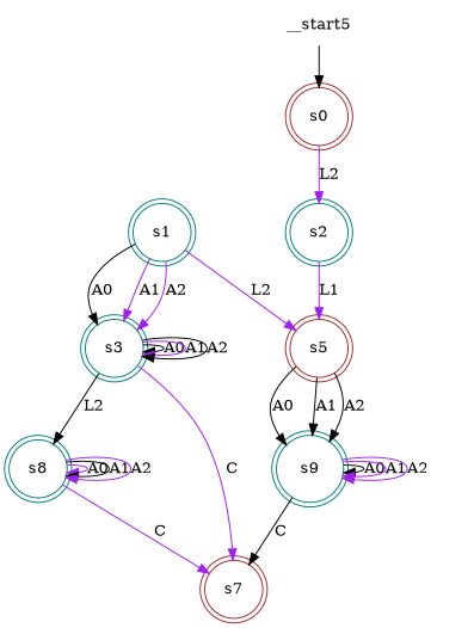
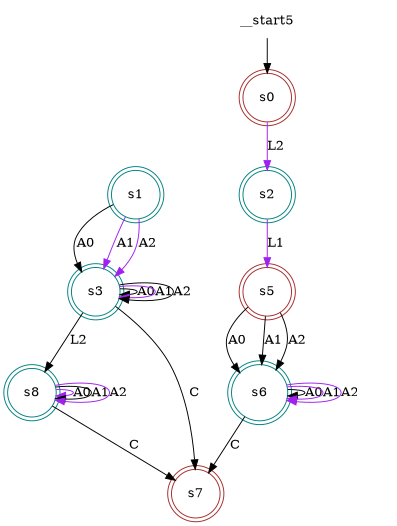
  digraph {
    node [color=teal shape=doublecircle]
    edge [color=black]
    n1 [color=brown label=s0]
    n2 [label=s2]
    n3 [label=s1]
    n4 [label=s3]
    n5 [color=brown label=s5]
    n6 [label=s8]
    n7 [color=brown label=s7]
-   n8 [label=s9]
+   n8 [label=s6]
    n9 [label=__start5 shape=none]
    n1 -> n2 [color=purple label=L2]
    n2 -> n5 [color=purple label=L1]
    n3 -> n4 [label=A0]
    n3 -> n4 [color=purple label=A1]
    n3 -> n4 [color=purple label=A2]
-   n3 -> n5 [color=purple label=L2]
    n4 -> n4 [label=A0]
    n4 -> n4 [color=purple label=A1]
    n4 -> n4 [label=A2]
    n4 -> n6 [label=L2]
-   n4 -> n7 [color=purple label=C]
+   n4 -> n7 [label=C]
    n5 -> n8 [label=A0]
    n5 -> n8 [label=A1]
    n5 -> n8 [label=A2]
    n6 -> n6 [color=purple label=A0]
    n6 -> n6 [label=A1]
    n6 -> n6 [color=purple label=A2]
-   n6 -> n7 [color=purple label=C]
+   n6 -> n7 [label=C]
    n8 -> n7 [label=C]
    n8 -> n8 [label=A0]
    n8 -> n8 [color=purple label=A1]
    n8 -> n8 [color=purple label=A2]
    n9 -> n1
  }
